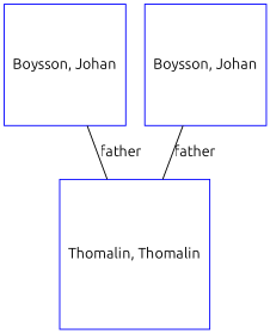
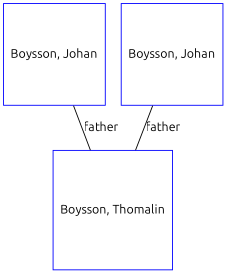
  digraph {
    fontname=Ubuntu
    node [color=blue regular=1 shape=box fontname=Ubuntu]
    edge [arrowsize=0.0 dir=none fontname=Ubuntu]
-   n1 [label="Thomalin, Thomalin"]
+   n1 [label="Boysson, Thomalin"]
    n2 [label="Boysson, Johan"]
    n3 [label="Boysson, Johan"]
    n2 -> n1 [label=father]
    n3 -> n1 [label=father]
  }
